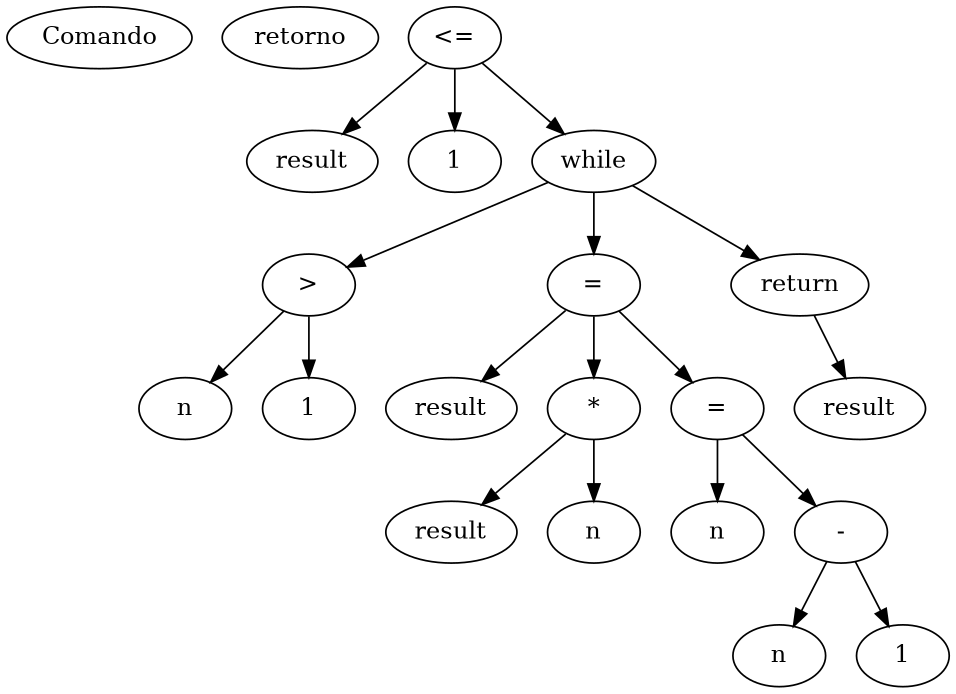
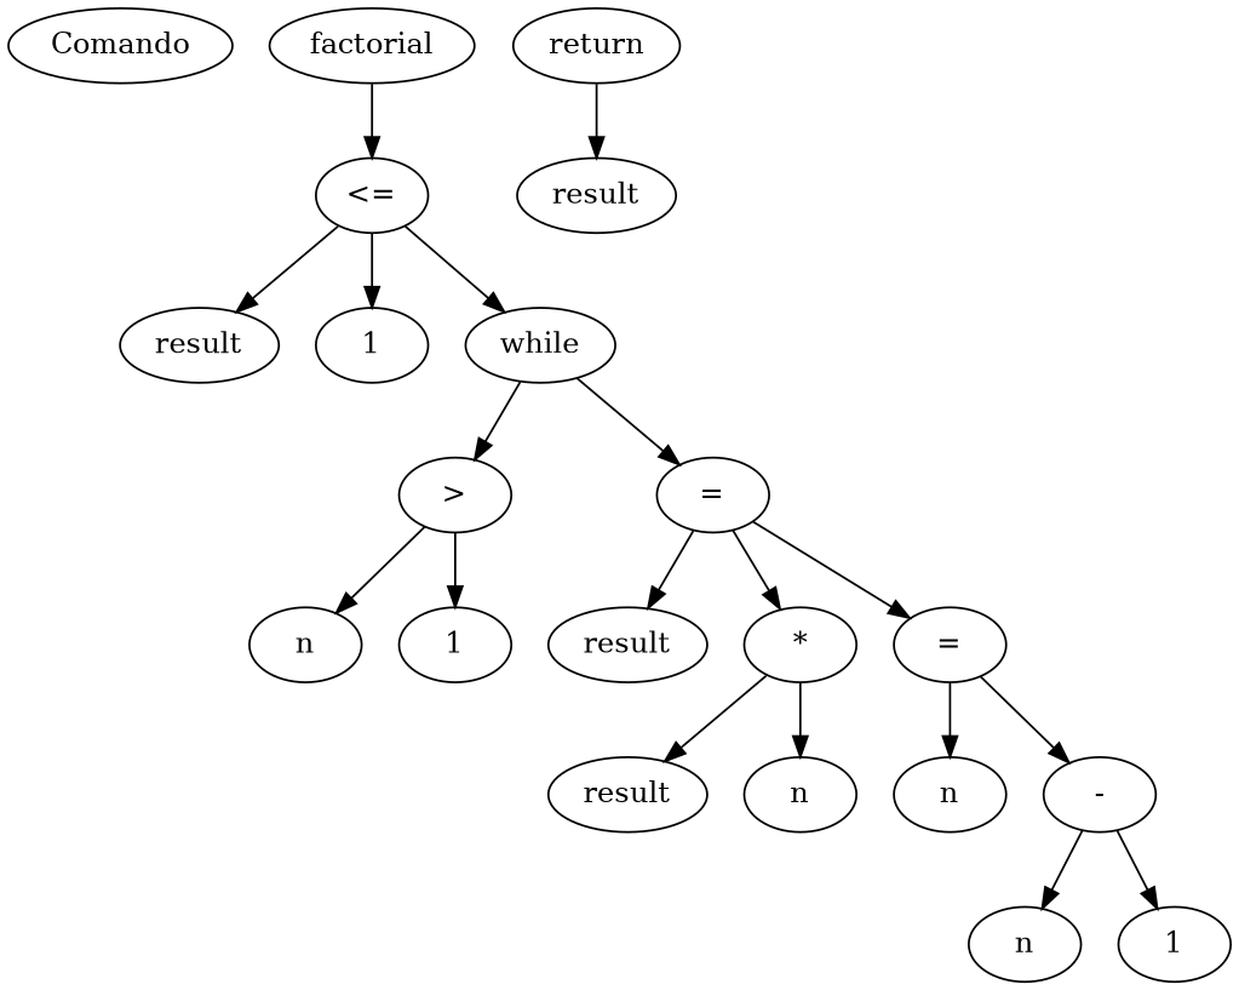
  digraph {
    Comando
-   retorno
+   n3 [label=factorial]
    n4 [label="<="]
    n5 [label=result]
    n6 [label=1]
    n7 [label=while]
    n8 [label=">"]
    n9 [label="="]
    n10 [label=return]
    n11 [label=n]
    n12 [label=1]
    n13 [label=result]
    n14 [label="*"]
    n15 [label="="]
    n16 [label=result]
    n17 [label=result]
    n18 [label=n]
    n19 [label=n]
    n20 [label="-"]
    n21 [label=n]
    n22 [label=1]
+   n3 -> n4
    n4 -> n5
    n4 -> n6
    n4 -> n7
    n7 -> n8
    n7 -> n9
-   n7 -> n10
    n8 -> n11
    n8 -> n12
    n9 -> n13
    n9 -> n14
    n9 -> n15
    n10 -> n16
    n14 -> n17
    n14 -> n18
    n15 -> n19
    n15 -> n20
    n20 -> n21
    n20 -> n22
  }
